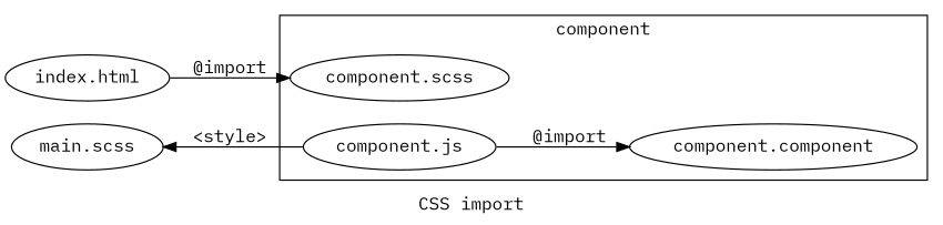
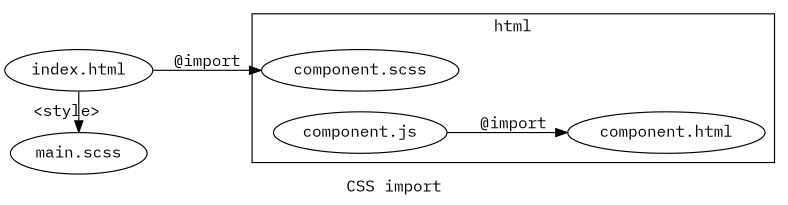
  digraph {
    fontname="IBM Plex Mono"
    label="CSS import"
    rankdir=LR
    node [fontname="IBM Plex Mono"]
    edge [fontname="IBM Plex Mono"]
    "index.html"
    "main.scss"
    "component.scss"
    "component.js"
-   "component.html" [label="component.component"]
+   "component.html"
    subgraph sub_1 {
      rank=same
      "index.html"
      "main.scss"
    }
    subgraph cluster_2 {
-     label=component
+     label=html
      "component.scss"
      "component.js"
      "component.html"
    }
-   "component.js" -> "main.scss" [label="<style>"]
+   "index.html" -> "main.scss" [label="<style>"]
    "index.html" -> "component.scss" [label="@import"]
    "component.js" -> "component.html" [label="@import"]
  }
